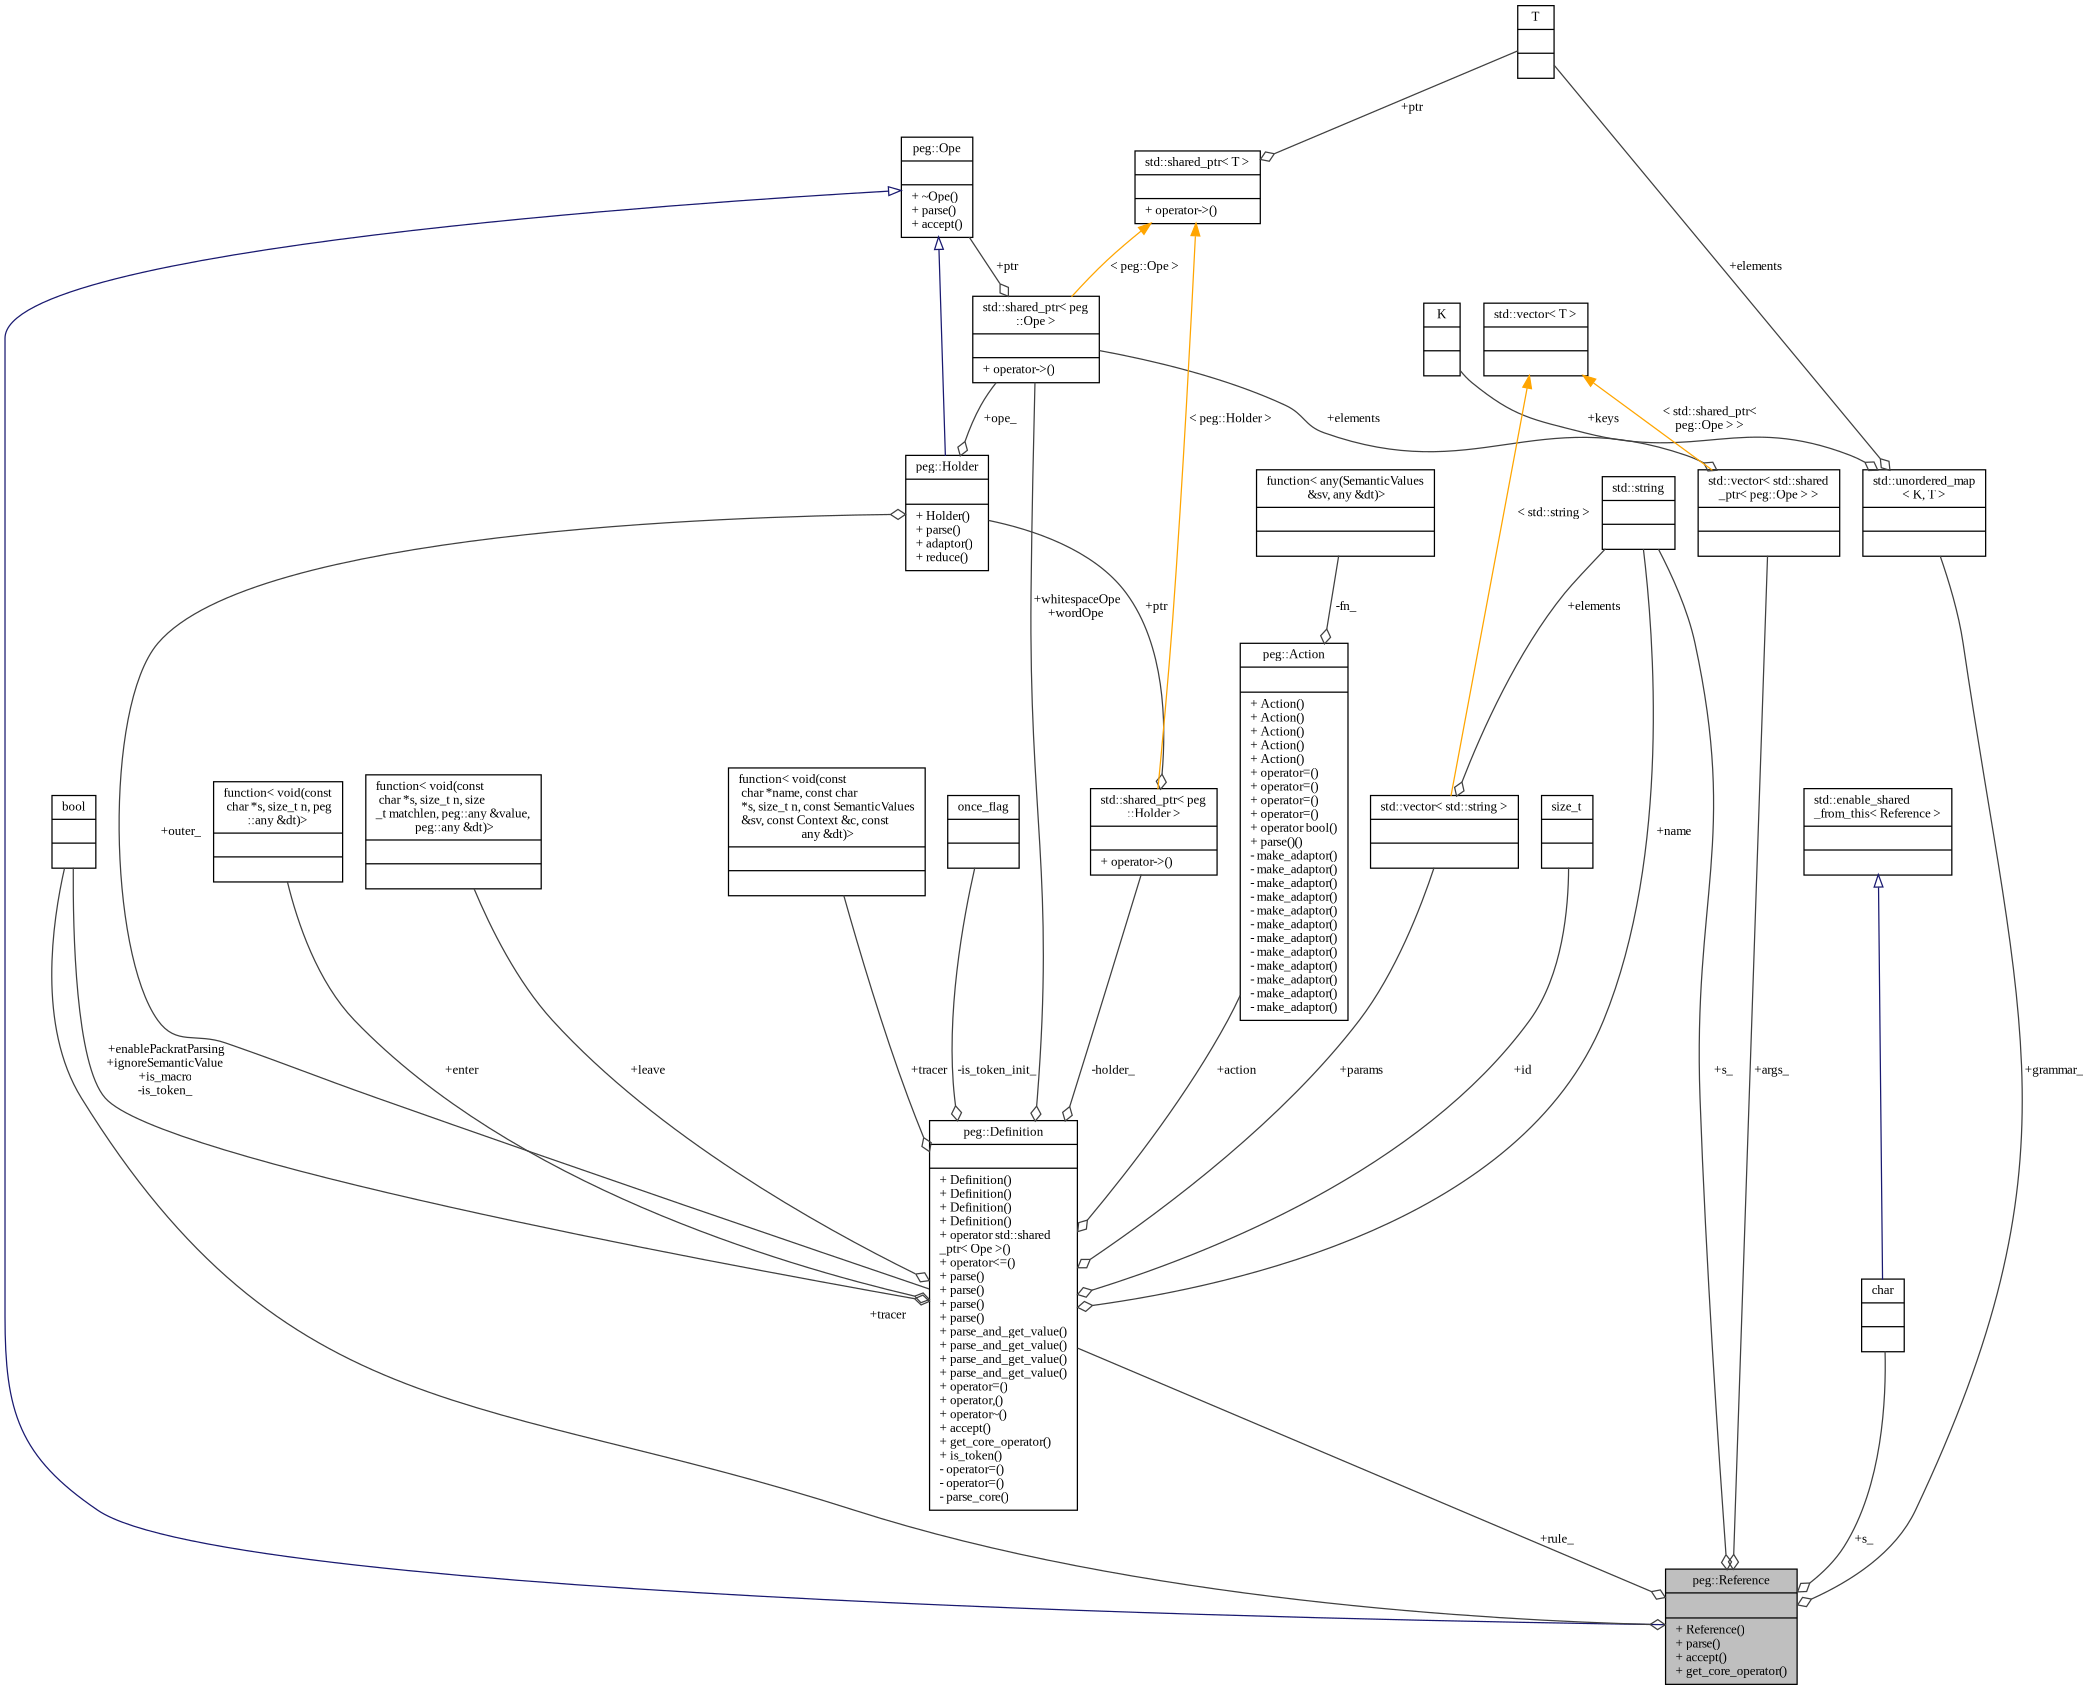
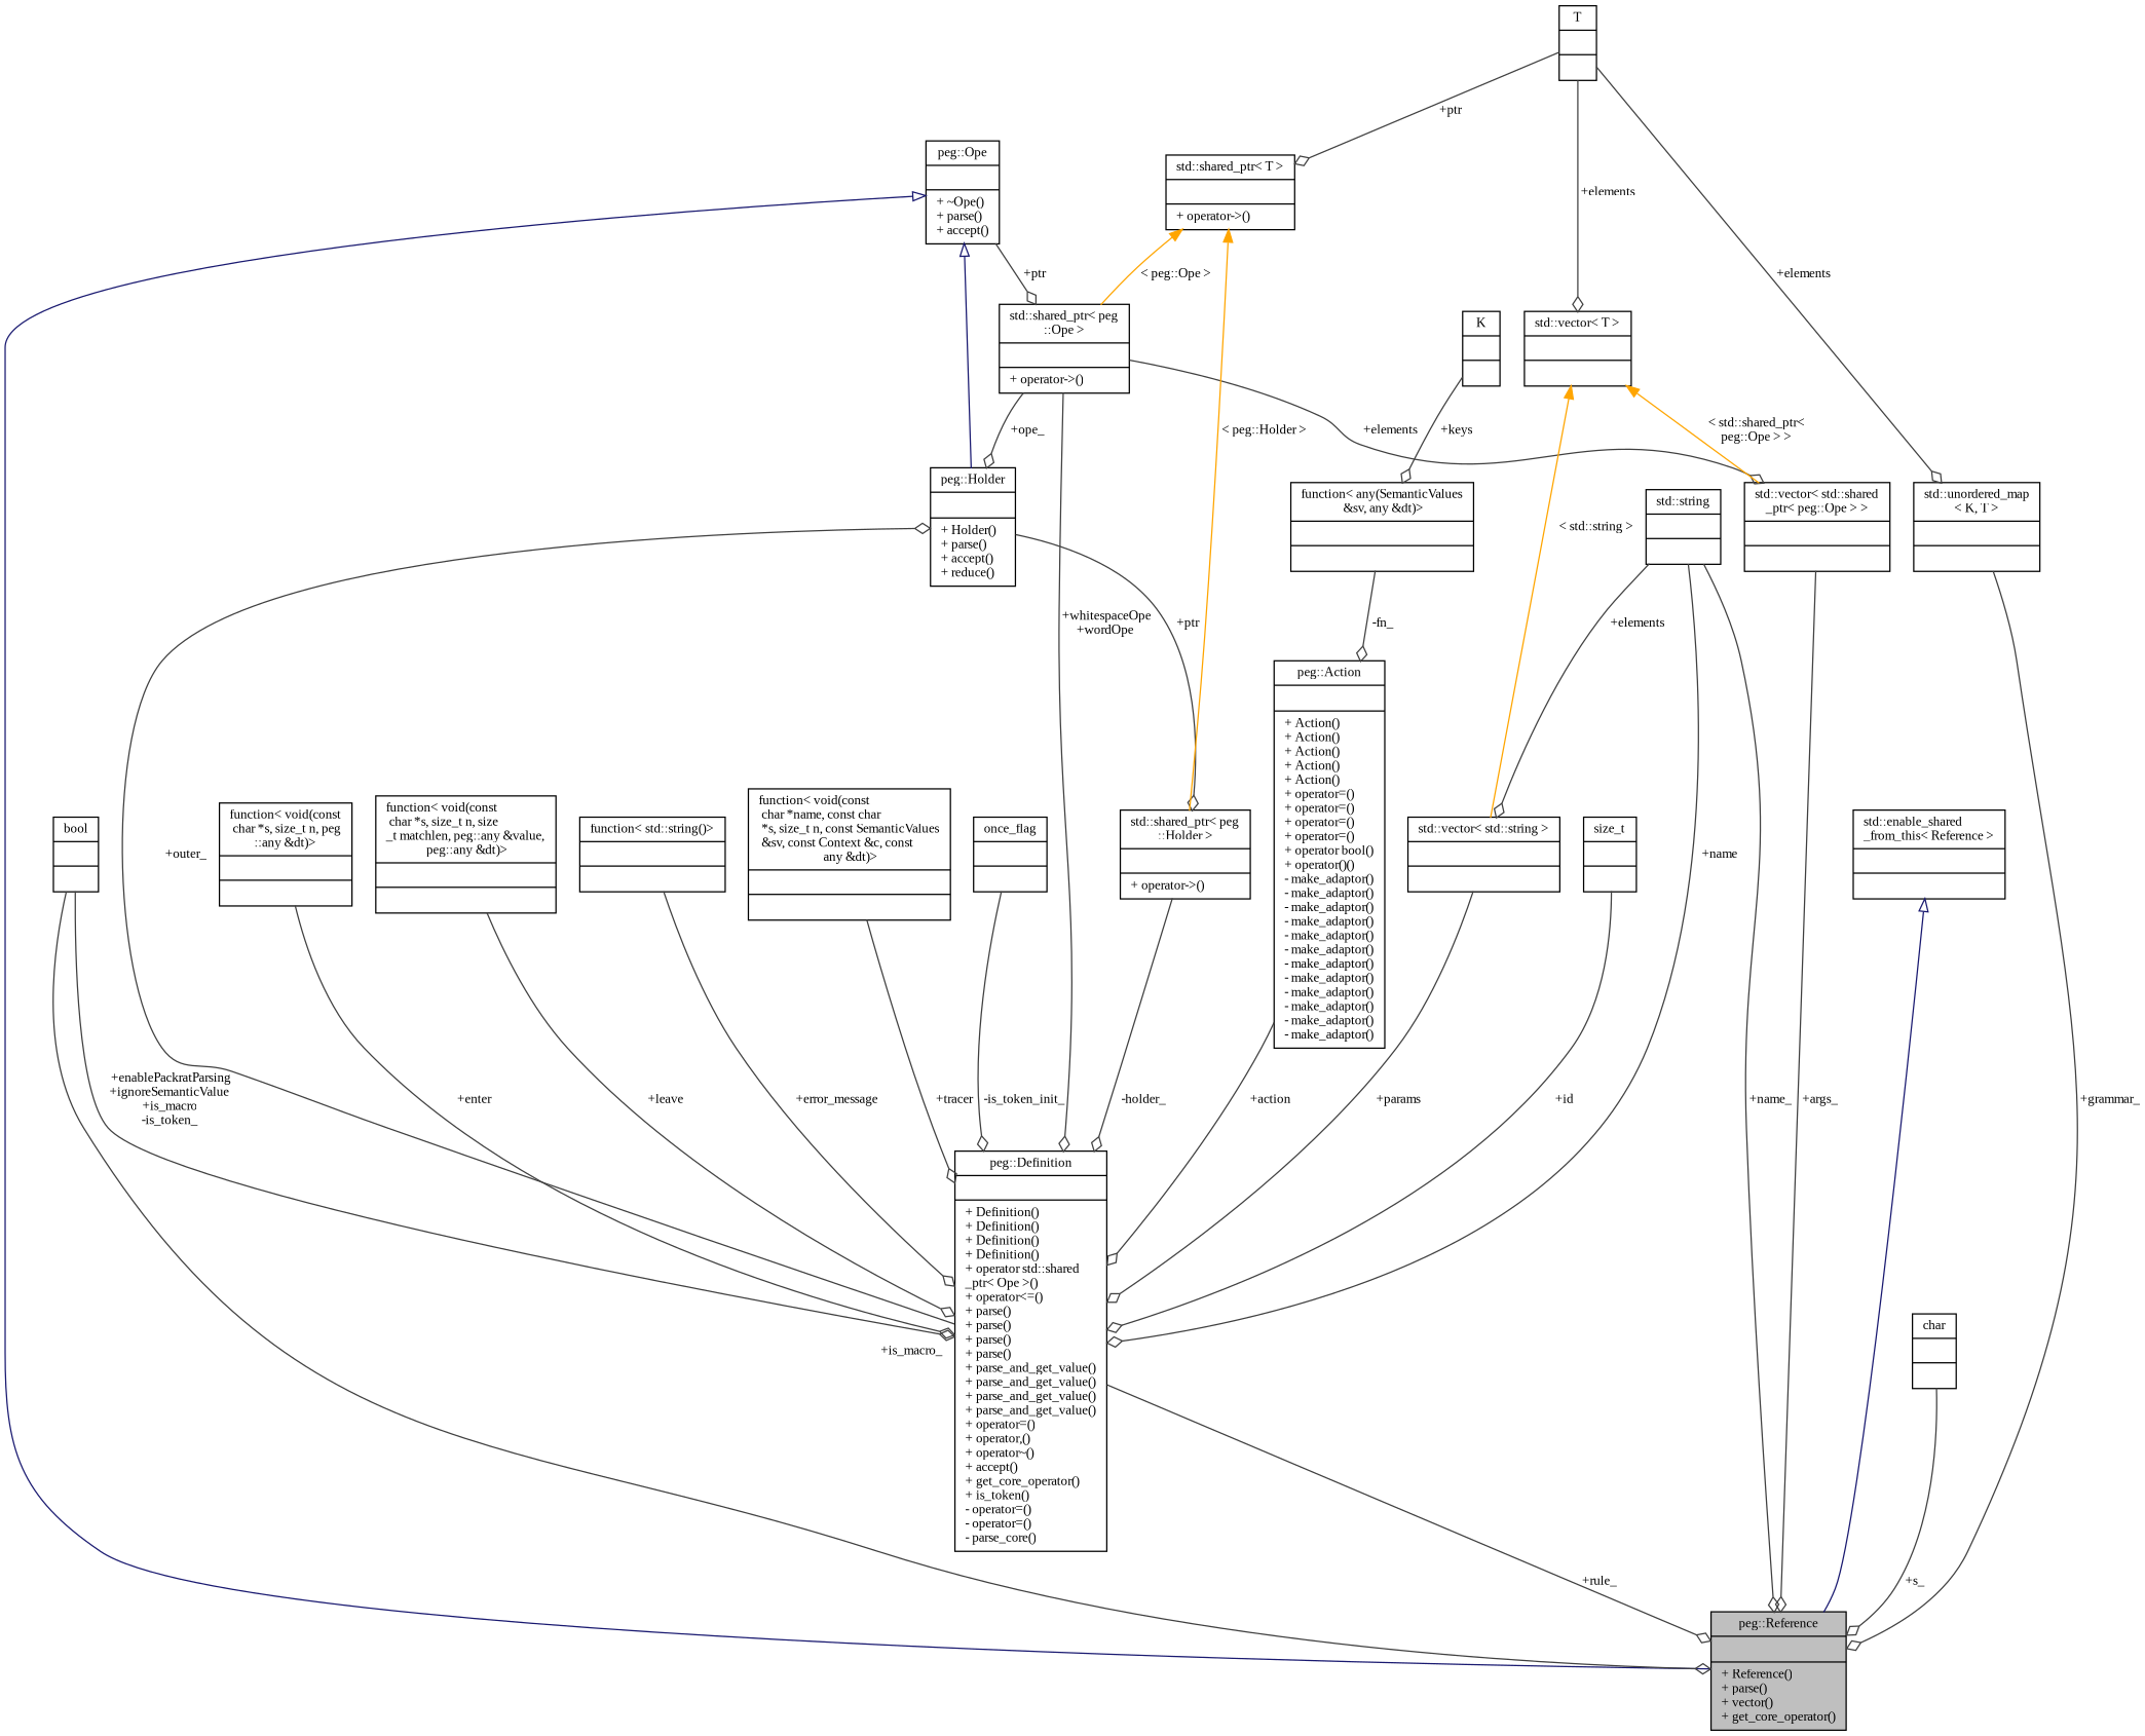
  digraph {
    fontname="Liberation Serif"
    node [color=black fillcolor=white fontname="Liberation Serif" fontsize=10 shape=record style=filled]
    edge [color=grey25 fontname="Liberation Serif" fontsize=10 labelfontname=Helvetica labelfontsize=10 style=solid arrowhead=odiamond]
-   n1 [fillcolor=grey75 fontcolor=black height=0.2 label="{peg::Reference\n||+ Reference()\l+ parse()\l+ accept()\l+ get_core_operator()\l}" width=0.4]
+   n1 [fillcolor=grey75 fontcolor=black height=0.2 label="{peg::Reference\n||+ Reference()\l+ parse()\l+ vector()\l+ get_core_operator()\l}" width=0.4]
    n2 [height=0.2 label="{peg::Ope\n||+ ~Ope()\l+ parse()\l+ accept()\l}" width=0.4]
    n3 [height=0.2 label="{std::shared_ptr\< peg\l::Ope \>\n||+ operator-\>()\l}" width=0.4]
-   n4 [height=0.2 label="{peg::Holder\n||+ Holder()\l+ parse()\l+ adaptor()\l+ reduce()\l}" width=0.4]
+   n4 [height=0.2 label="{peg::Holder\n||+ Holder()\l+ parse()\l+ accept()\l+ reduce()\l}" width=0.4]
    n5 [height=0.2 label="{peg::Definition\n||+ Definition()\l+ Definition()\l+ Definition()\l+ Definition()\l+ operator std::shared\l_ptr\< Ope \>()\l+ operator\<=()\l+ parse()\l+ parse()\l+ parse()\l+ parse()\l+ parse_and_get_value()\l+ parse_and_get_value()\l+ parse_and_get_value()\l+ parse_and_get_value()\l+ operator=()\l+ operator,()\l+ operator~()\l+ accept()\l+ get_core_operator()\l+ is_token()\l- operator=()\l- operator=()\l- parse_core()\l}" width=0.4]
    n6 [height=0.2 label="{std::vector\< std::shared\l_ptr\< peg::Ope \> \>\n||}" width=0.4]
    n7 [height=0.2 label="{std::shared_ptr\< peg\l::Holder \>\n||+ operator-\>()\l}" width=0.4]
    n8 [height=0.2 label="{std::enable_shared\l_from_this\< Reference \>\n||}" width=0.4]
    n9 [height=0.2 label="{std::unordered_map\l\< K, T \>\n||}" width=0.4]
    n10 [height=0.2 label="{K\n||}" width=0.4]
    n11 [height=0.2 label="{T\n||}" width=0.4]
    n12 [height=0.2 label="{std::shared_ptr\< T \>\n||+ operator-\>()\l}" width=0.4]
    n13 [height=0.2 label="{std::vector\< T \>\n||}" width=0.4]
    n14 [height=0.2 label="{std::vector\< std::string \>\n||}" width=0.4]
    n15 [height=0.2 label="{std::string\n||}" width=0.4]
    n16 [height=0.2 label="{char\n||}" width=0.4]
    n17 [height=0.2 label="{bool\n||}" width=0.4]
    n18 [height=0.2 label="{size_t\n||}" width=0.4]
-   n19 [height=0.2 label="{peg::Action\n||+ Action()\l+ Action()\l+ Action()\l+ Action()\l+ Action()\l+ operator=()\l+ operator=()\l+ operator=()\l+ operator=()\l+ operator bool()\l+ parse()()\l- make_adaptor()\l- make_adaptor()\l- make_adaptor()\l- make_adaptor()\l- make_adaptor()\l- make_adaptor()\l- make_adaptor()\l- make_adaptor()\l- make_adaptor()\l- make_adaptor()\l- make_adaptor()\l- make_adaptor()\l}" width=0.4]
+   n19 [height=0.2 label="{peg::Action\n||+ Action()\l+ Action()\l+ Action()\l+ Action()\l+ Action()\l+ operator=()\l+ operator=()\l+ operator=()\l+ operator=()\l+ operator bool()\l+ operator()()\l- make_adaptor()\l- make_adaptor()\l- make_adaptor()\l- make_adaptor()\l- make_adaptor()\l- make_adaptor()\l- make_adaptor()\l- make_adaptor()\l- make_adaptor()\l- make_adaptor()\l- make_adaptor()\l- make_adaptor()\l}" width=0.4]
    n20 [height=0.2 label="{function\< any(SemanticValues\l &sv, any &dt)\>\n||}" width=0.4]
    n21 [height=0.2 label="{function\< void(const\l char *s, size_t n, peg\l::any &dt)\>\n||}" width=0.4]
    n22 [height=0.2 label="{function\< void(const\l char *s, size_t n, size\l_t matchlen, peg::any &value,\l peg::any &dt)\>\n||}" width=0.4]
+   n23 [height=0.2 label="{function\< std::string()\>\n||}" width=0.4]
    n24 [height=0.2 label="{function\< void(const\l char *name, const char\l *s, size_t n, const SemanticValues\l &sv, const Context &c, const\l any &dt)\>\n||}" width=0.4]
    n25 [height=0.2 label="{once_flag\n||}" width=0.4]
    n2 -> n1 [arrowtail=onormal color=midnightblue dir=back arrowhead=""]
    n2 -> n3 [label=" +ptr"]
    n2 -> n4 [arrowtail=onormal color=midnightblue dir=back arrowhead=""]
    n3 -> n4 [label=" +ope_"]
    n3 -> n5 [label=" +whitespaceOpe\n+wordOpe"]
    n3 -> n6 [label=" +elements"]
    n4 -> n7 [label=" +ptr"]
    n5 -> n1 [label=" +rule_"]
    n5 -> n4 [label=" +outer_"]
    n6 -> n1 [label=" +args_"]
    n7 -> n5 [label=" -holder_"]
-   n8 -> n16 [arrowtail=onormal color=midnightblue dir=back arrowhead=""]
+   n8 -> n1 [arrowtail=onormal color=midnightblue dir=back arrowhead=""]
    n9 -> n1 [label=" +grammar_"]
-   n10 -> n9 [label=" +keys"]
+   n10 -> n20 [label=" +keys"]
    n11 -> n9 [label=" +elements"]
    n11 -> n12 [label=" +ptr"]
+   n11 -> n13 [label=" +elements"]
    n12 -> n3 [color=orange dir=back label=" \< peg::Ope \>" arrowhead=""]
    n12 -> n7 [color=orange dir=back label=" \< peg::Holder \>" arrowhead=""]
    n13 -> n6 [color=orange dir=back label=" \< std::shared_ptr\<\l peg::Ope \> \>" arrowhead=""]
    n13 -> n14 [color=orange dir=back label=" \< std::string \>" arrowhead=""]
    n14 -> n5 [label=" +params"]
-   n15 -> n1 [label=" +s_"]
+   n15 -> n1 [label=" +name_"]
    n15 -> n5 [label=" +name"]
    n15 -> n14 [label=" +elements"]
    n16 -> n1 [label=" +s_"]
-   n17 -> n1 [label=" +tracer"]
+   n17 -> n1 [label=" +is_macro_"]
    n17 -> n5 [label=" +enablePackratParsing\n+ignoreSemanticValue\n+is_macro\n-is_token_"]
    n18 -> n5 [label=" +id"]
    n19 -> n5 [label=" +action"]
    n20 -> n19 [label=" -fn_"]
    n21 -> n5 [label=" +enter"]
    n22 -> n5 [label=" +leave"]
+   n23 -> n5 [label=" +error_message"]
    n24 -> n5 [label=" +tracer"]
    n25 -> n5 [label=" -is_token_init_"]
  }
